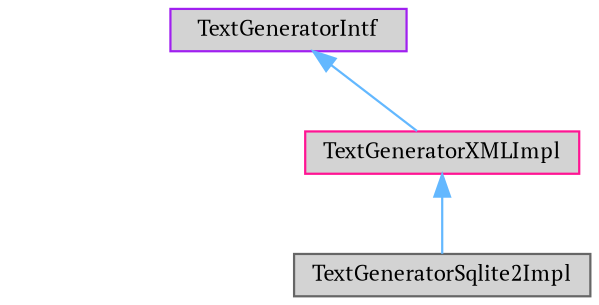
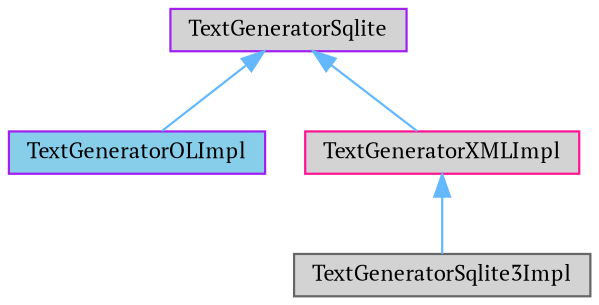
  digraph {
    fontname="PT Serif"
    node [color=purple fillcolor=lightgrey fontname="PT Serif" fontsize=10 shape=box style=filled]
    edge [color=steelblue1 dir=back fontname="PT Serif" fontsize=10 labelfontname=Helvetica labelfontsize=10 style=solid]
-   n1 [fontcolor=black height=0.2 label=TextGeneratorIntf width=0.4]
+   n1 [fontcolor=black height=0.2 label=TextGeneratorSqlite width=0.4]
+   n2 [fillcolor=skyblue height=0.2 label=TextGeneratorOLImpl width=0.4]
    n3 [color=deeppink height=0.2 label=TextGeneratorXMLImpl width=0.4]
-   n4 [color=gray40 height=0.2 label=TextGeneratorSqlite2Impl width=0.4]
+   n4 [color=gray40 height=0.2 label=TextGeneratorSqlite3Impl width=0.4]
+   n1 -> n2
    n1 -> n3
    n3 -> n4
  }
